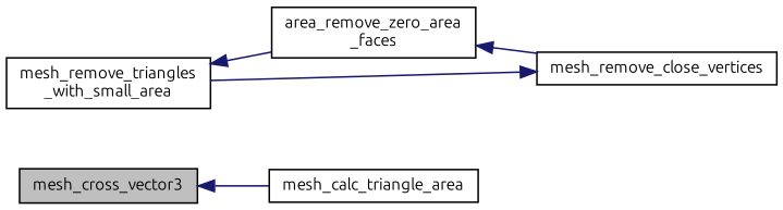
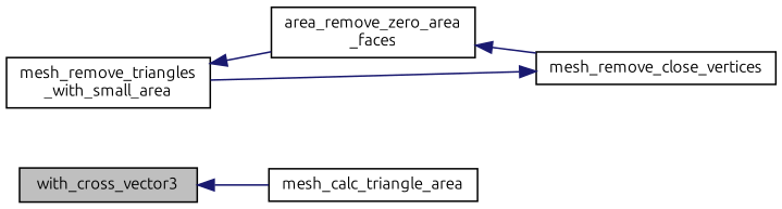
  digraph {
    fontname=Ubuntu
    rankdir=LR
    node [color=black fillcolor=white fontname=Ubuntu fontsize=10 shape=record style=filled]
    edge [color=midnightblue dir=back fontname=Ubuntu fontsize=10 labelfontname=Helvetica labelfontsize=10 style=solid]
-   n1 [fillcolor=grey75 fontcolor=black height=0.2 label=mesh_cross_vector3 width=0.4]
+   n1 [fillcolor=grey75 fontcolor=black height=0.2 label=with_cross_vector3 width=0.4]
    n2 [height=0.2 label=mesh_calc_triangle_area width=0.4]
    n3 [height=0.2 label="mesh_remove_triangles\l_with_small_area" width=0.4]
    n4 [height=0.2 label="area_remove_zero_area\l_faces" width=0.4]
    n5 [height=0.2 label=mesh_remove_close_vertices width=0.4]
    n1 -> n2
    n3 -> n4
    n4 -> n5
    n5 -> n3
  }
